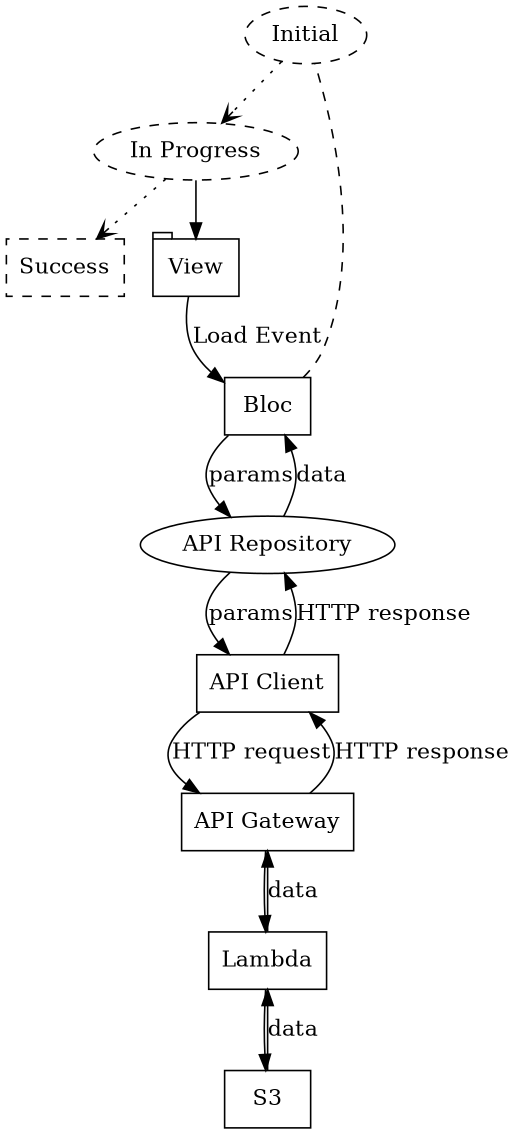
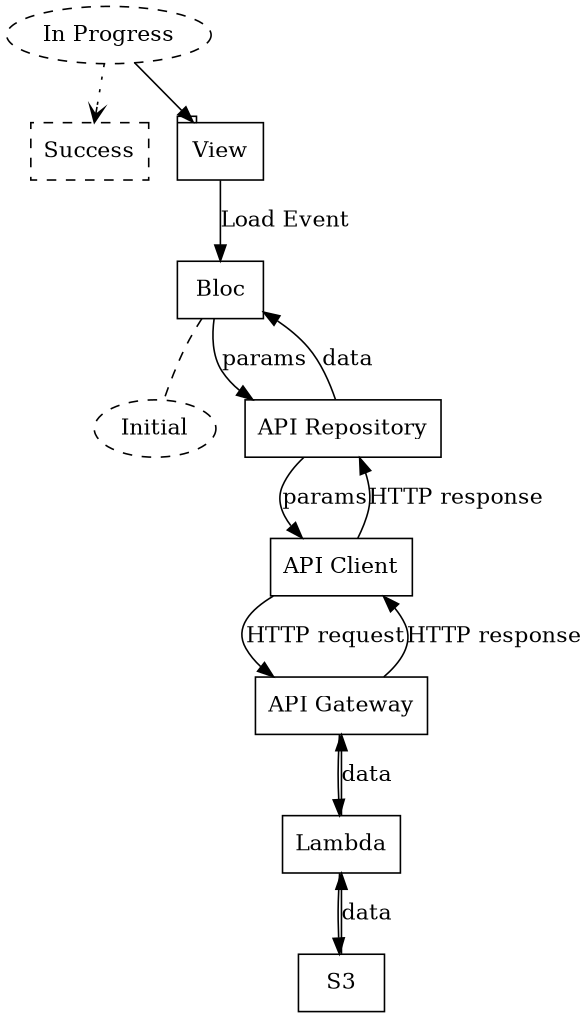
  digraph {
    node [shape=rect]
    Initial [shape=oval style=dashed]
    "In Progress" [shape=oval style=dashed]
    Success [shape=box style=dashed]
    View [shape=tab]
    Bloc
-   "API Repository" [shape=ellipse]
+   "API Repository"
    "API Client"
    "API Gateway"
    Lambda
    S3
    subgraph sub_1 {
      View
      Bloc
      "API Repository"
      "API Client"
      subgraph sub_2 {
        Initial
        "In Progress"
        Success
      }
    }
    subgraph sub_3 {
      "API Gateway"
      Lambda
      S3
    }
-   Initial -> "In Progress" [arrowhead=vee style=dotted]
    "In Progress" -> Success [arrowhead=vee style=dotted]
    "In Progress" -> View
    View -> Bloc [label="Load Event"]
    Bloc -> Initial [arrowhead=none style=dashed]
    Bloc -> "API Repository" [label=params]
    "API Repository" -> Bloc [label=data]
    "API Repository" -> "API Client" [label=params]
    "API Client" -> "API Repository" [label="HTTP response"]
    "API Client" -> "API Gateway" [label="HTTP request"]
    "API Gateway" -> "API Client" [label="HTTP response"]
    "API Gateway" -> Lambda
    Lambda -> "API Gateway" [label=data]
    Lambda -> S3
    S3 -> Lambda [label=data]
  }
